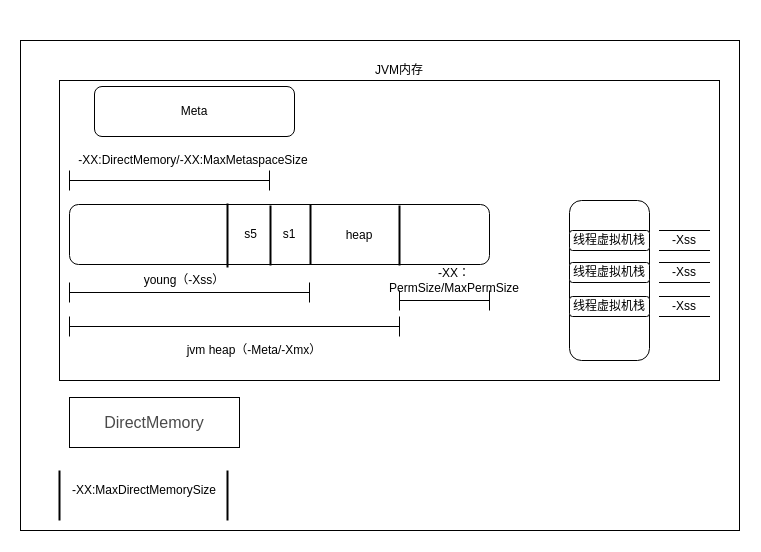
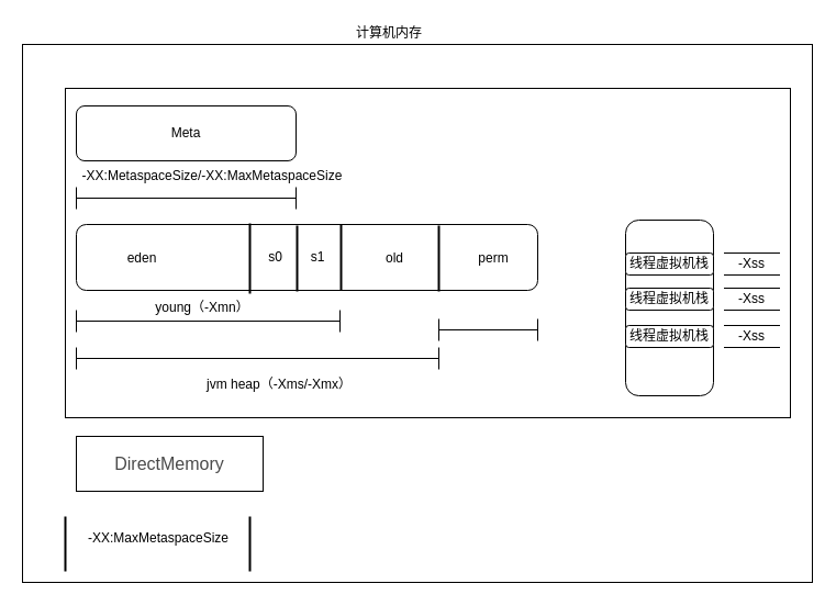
  <mxCell id="0" />
  <mxCell id="1" parent="0" />
+ <mxCell id="2" value="计算机内存" style="text;html=1;strokeColor=none;fillColor=none;align=center;verticalAlign=middle;whiteSpace=wrap;rounded=0;" parent="1" vertex="1"><mxGeometry x="304" y="20" width="100" height="20" as="geometry" /></mxCell>
  <mxCell id="3" value="" style="rounded=0;whiteSpace=wrap;html=1;" parent="1" vertex="1"><mxGeometry x="20" y="40" width="719" height="490" as="geometry" /></mxCell>
  <mxCell id="4" value="" style="rounded=0;whiteSpace=wrap;html=1;" parent="1" vertex="1"><mxGeometry x="59" y="80" width="660" height="300" as="geometry" /></mxCell>
  <mxCell id="5" value="" style="rounded=1;whiteSpace=wrap;html=1;" parent="1" vertex="1"><mxGeometry x="69" y="204" width="420" height="60" as="geometry" /></mxCell>
  <mxCell id="6" value="" style="shape=crossbar;whiteSpace=wrap;html=1;rounded=1;" parent="1" vertex="1"><mxGeometry x="69" y="316" width="330" height="20" as="geometry" /></mxCell>
  <mxCell id="7" value="" style="line;strokeWidth=2;direction=south;html=1;" parent="1" vertex="1"><mxGeometry x="305" y="204" width="10" height="60" as="geometry" /></mxCell>
  <mxCell id="8" value="" style="line;strokeWidth=2;direction=south;html=1;" parent="1" vertex="1"><mxGeometry x="222" y="203" width="10" height="64" as="geometry" /></mxCell>
  <mxCell id="9" value="" style="line;strokeWidth=2;direction=south;html=1;" parent="1" vertex="1"><mxGeometry x="265" y="205" width="10" height="60" as="geometry" /></mxCell>
- <mxCell id="11" value="s5" style="text;html=1;strokeColor=none;fillColor=none;align=center;verticalAlign=middle;whiteSpace=wrap;rounded=0;" parent="1" vertex="1"><mxGeometry x="232" y="224" width="37" height="20" as="geometry" /></mxCell>
+ <mxCell id="10" value="eden" style="text;html=1;strokeColor=none;fillColor=none;align=center;verticalAlign=middle;whiteSpace=wrap;rounded=0;" parent="1" vertex="1"><mxGeometry x="109" y="225" width="40" height="20" as="geometry" /></mxCell>
+ <mxCell id="11" value="s0" style="text;html=1;strokeColor=none;fillColor=none;align=center;verticalAlign=middle;whiteSpace=wrap;rounded=0;" parent="1" vertex="1"><mxGeometry x="232" y="224" width="37" height="20" as="geometry" /></mxCell>
  <mxCell id="12" value="s1" style="text;html=1;strokeColor=none;fillColor=none;align=center;verticalAlign=middle;whiteSpace=wrap;rounded=0;" parent="1" vertex="1"><mxGeometry x="269" y="224" width="40" height="20" as="geometry" /></mxCell>
- <mxCell id="13" value="heap" style="text;html=1;strokeColor=none;fillColor=none;align=center;verticalAlign=middle;whiteSpace=wrap;rounded=0;" parent="1" vertex="1"><mxGeometry x="339" y="225" width="40" height="20" as="geometry" /></mxCell>
+ <mxCell id="13" value="old" style="text;html=1;strokeColor=none;fillColor=none;align=center;verticalAlign=middle;whiteSpace=wrap;rounded=0;" parent="1" vertex="1"><mxGeometry x="339" y="225" width="40" height="20" as="geometry" /></mxCell>
  <mxCell id="14" value="" style="line;strokeWidth=2;direction=south;html=1;" parent="1" vertex="1"><mxGeometry x="394" y="205" width="10" height="60" as="geometry" /></mxCell>
+ <mxCell id="15" value="perm" style="text;html=1;strokeColor=none;fillColor=none;align=center;verticalAlign=middle;whiteSpace=wrap;rounded=0;" parent="1" vertex="1"><mxGeometry x="429" y="225" width="40" height="20" as="geometry" /></mxCell>
  <mxCell id="16" value="" style="shape=crossbar;whiteSpace=wrap;html=1;rounded=1;" parent="1" vertex="1"><mxGeometry x="399" y="290" width="90" height="20" as="geometry" /></mxCell>
  <mxCell id="17" value="" style="shape=crossbar;whiteSpace=wrap;html=1;rounded=1;" parent="1" vertex="1"><mxGeometry x="69" y="282" width="240" height="20" as="geometry" /></mxCell>
- <mxCell id="18" value="young（-Xss）" style="text;html=1;strokeColor=none;fillColor=none;align=center;verticalAlign=middle;whiteSpace=wrap;rounded=0;" parent="1" vertex="1"><mxGeometry x="139" y="270" width="90" height="20" as="geometry" /></mxCell>
- <mxCell id="19" value="jvm heap（-Meta/-Xmx）" style="text;html=1;strokeColor=none;fillColor=none;align=center;verticalAlign=middle;whiteSpace=wrap;rounded=0;" parent="1" vertex="1"><mxGeometry x="169" y="330" width="170" height="40" as="geometry" /></mxCell>
- <mxCell id="20" value="-XX：&lt;br&gt;PermSize/MaxPermSize" style="text;html=1;strokeColor=none;fillColor=none;align=center;verticalAlign=middle;whiteSpace=wrap;rounded=0;" parent="1" vertex="1"><mxGeometry x="379" y="270" width="150" height="20" as="geometry" /></mxCell>
+ <mxCell id="18" value="young（-Xmn）" style="text;html=1;strokeColor=none;fillColor=none;align=center;verticalAlign=middle;whiteSpace=wrap;rounded=0;" parent="1" vertex="1"><mxGeometry x="139" y="270" width="90" height="20" as="geometry" /></mxCell>
+ <mxCell id="19" value="jvm heap（-Xms/-Xmx）" style="text;html=1;strokeColor=none;fillColor=none;align=center;verticalAlign=middle;whiteSpace=wrap;rounded=0;" parent="1" vertex="1"><mxGeometry x="169" y="330" width="170" height="40" as="geometry" /></mxCell>
  <mxCell id="21" value="" style="rounded=1;whiteSpace=wrap;html=1;" parent="1" vertex="1"><mxGeometry x="569" y="200" width="80" height="160" as="geometry" /></mxCell>
  <mxCell id="22" value="线程虚拟机栈" style="rounded=1;whiteSpace=wrap;html=1;" parent="1" vertex="1"><mxGeometry x="569" y="230" width="80" height="20" as="geometry" /></mxCell>
  <mxCell id="23" value="&lt;span&gt;线程虚拟机栈&lt;/span&gt;" style="rounded=1;whiteSpace=wrap;html=1;" parent="1" vertex="1"><mxGeometry x="569" y="262" width="80" height="20" as="geometry" /></mxCell>
  <mxCell id="24" value="&lt;span&gt;线程虚拟机栈&lt;/span&gt;" style="rounded=1;whiteSpace=wrap;html=1;" parent="1" vertex="1"><mxGeometry x="569" y="296" width="80" height="20" as="geometry" /></mxCell>
  <mxCell id="25" value="-Xss" style="shape=partialRectangle;whiteSpace=wrap;html=1;left=0;right=0;fillColor=none;" parent="1" vertex="1"><mxGeometry x="659" y="230" width="50" height="20" as="geometry" /></mxCell>
  <mxCell id="26" value="-Xss" style="shape=partialRectangle;whiteSpace=wrap;html=1;left=0;right=0;fillColor=none;" parent="1" vertex="1"><mxGeometry x="659" y="262" width="50" height="20" as="geometry" /></mxCell>
  <mxCell id="27" value="-Xss" style="shape=partialRectangle;whiteSpace=wrap;html=1;left=0;right=0;fillColor=none;" parent="1" vertex="1"><mxGeometry x="659" y="296" width="50" height="20" as="geometry" /></mxCell>
- <mxCell id="28" value="JVM内存" style="text;html=1;strokeColor=none;fillColor=none;align=center;verticalAlign=middle;whiteSpace=wrap;rounded=0;" parent="1" vertex="1"><mxGeometry x="359" y="60" width="80" height="20" as="geometry" /></mxCell>
  <mxCell id="29" value="&lt;span style=&quot;color: rgb(74 , 74 , 74) ; font-family: &amp;#34;pingfang sc&amp;#34; , &amp;#34;avenir&amp;#34; , &amp;#34;tahoma&amp;#34; , &amp;#34;arial&amp;#34; , &amp;#34;lantinghei sc&amp;#34; , &amp;#34;microsoft yahei&amp;#34; , &amp;#34;hiragino sans gb&amp;#34; , &amp;#34;microsoft sans serif&amp;#34; , &amp;#34;wenquanyi micro hei&amp;#34; , &amp;#34;helvetica&amp;#34; , sans-serif ; font-size: 16px ; background-color: rgb(255 , 255 , 255)&quot;&gt;DirectMemory&lt;/span&gt;" style="rounded=0;whiteSpace=wrap;html=1;" parent="1" vertex="1"><mxGeometry x="69" y="397" width="170" height="50" as="geometry" /></mxCell>
  <mxCell id="30" value="" style="line;strokeWidth=2;direction=south;html=1;" parent="1" vertex="1"><mxGeometry x="54" y="470" width="10" height="50" as="geometry" /></mxCell>
  <mxCell id="31" value="" style="line;strokeWidth=2;direction=south;html=1;" parent="1" vertex="1"><mxGeometry x="222" y="470" width="10" height="50" as="geometry" /></mxCell>
- <mxCell id="32" value="-XX:MaxDirectMemorySize" style="text;html=1;strokeColor=none;fillColor=none;align=center;verticalAlign=middle;whiteSpace=wrap;rounded=0;" parent="1" vertex="1"><mxGeometry x="69" y="480" width="150" height="20" as="geometry" /></mxCell>
- <mxCell id="33" value="Meta" style="rounded=1;whiteSpace=wrap;html=1;" parent="1" vertex="1"><mxGeometry x="94" y="86" width="200" height="50" as="geometry" /></mxCell>
+ <mxCell id="32" value="-XX:MaxMetaspaceSize" style="text;html=1;strokeColor=none;fillColor=none;align=center;verticalAlign=middle;whiteSpace=wrap;rounded=0;" parent="1" vertex="1"><mxGeometry x="69" y="480" width="150" height="20" as="geometry" /></mxCell>
+ <mxCell id="33" value="Meta" style="rounded=1;whiteSpace=wrap;html=1;" parent="1" vertex="1"><mxGeometry x="69" y="96" width="200" height="50" as="geometry" /></mxCell>
  <mxCell id="34" value="" style="shape=crossbar;whiteSpace=wrap;html=1;rounded=1;" parent="1" vertex="1"><mxGeometry x="69" y="170" width="200" height="20" as="geometry" /></mxCell>
- <mxCell id="35" value="-XX:DirectMemory/-XX:MaxMetaspaceSize" style="text;html=1;strokeColor=none;fillColor=none;align=center;verticalAlign=middle;whiteSpace=wrap;rounded=0;" parent="1" vertex="1"><mxGeometry x="53" y="150" width="280" height="20" as="geometry" /></mxCell>
+ <mxCell id="35" value="-XX:MetaspaceSize/-XX:MaxMetaspaceSize" style="text;html=1;strokeColor=none;fillColor=none;align=center;verticalAlign=middle;whiteSpace=wrap;rounded=0;" parent="1" vertex="1"><mxGeometry x="53" y="150" width="280" height="20" as="geometry" /></mxCell>
